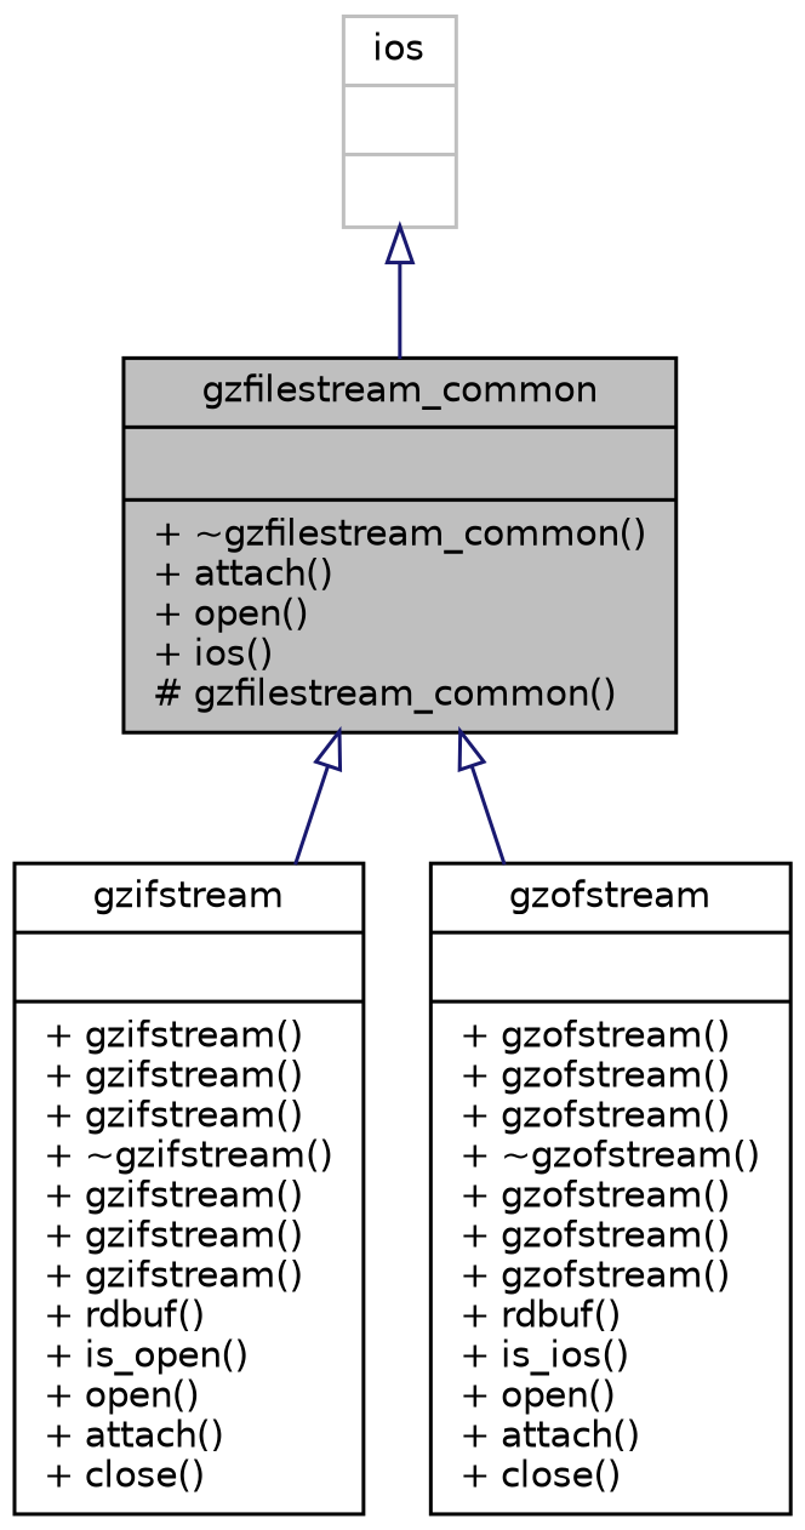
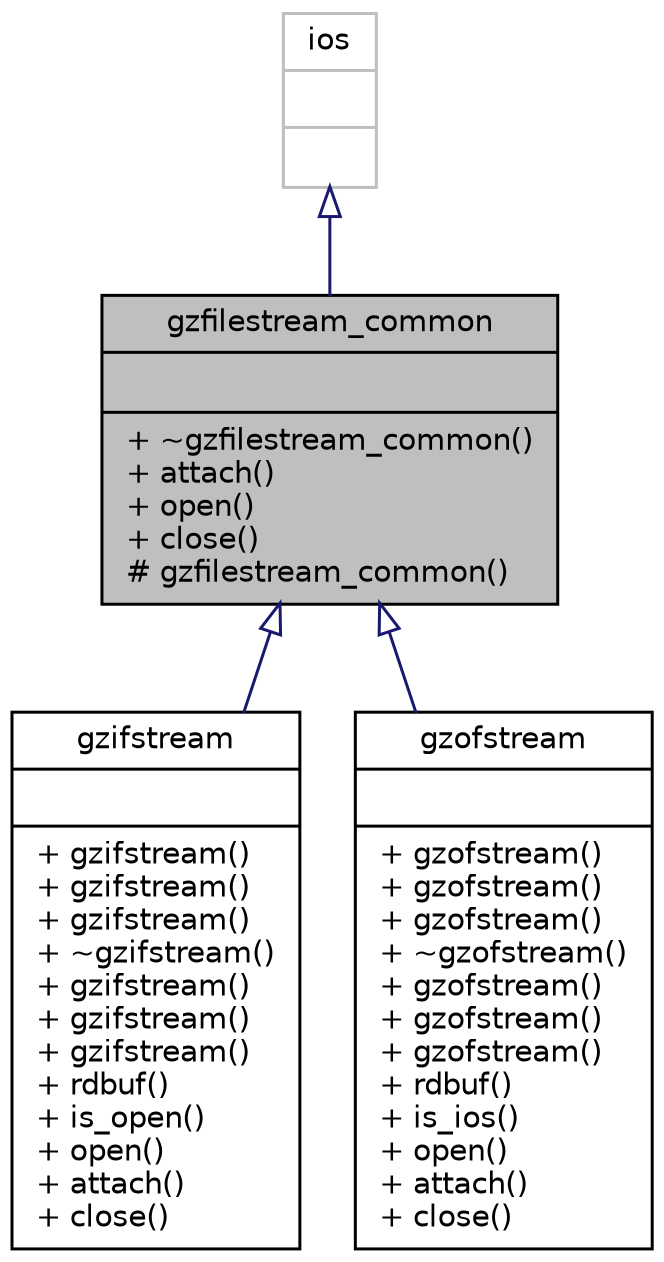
  digraph {
    node [color=black fillcolor=white fontname=Helvetica fontsize=10 shape=record style=filled]
    edge [arrowtail=onormal color=midnightblue dir=back fontname=Helvetica fontsize=10 labelfontname=Helvetica labelfontsize=10 style=solid]
-   n1 [fillcolor=grey75 fontcolor=black height=0.2 label="{gzfilestream_common\n||+ ~gzfilestream_common()\l+ attach()\l+ open()\l+ ios()\l# gzfilestream_common()\l}" width=0.4]
+   n1 [fillcolor=grey75 fontcolor=black height=0.2 label="{gzfilestream_common\n||+ ~gzfilestream_common()\l+ attach()\l+ open()\l+ close()\l# gzfilestream_common()\l}" width=0.4]
    n2 [height=0.2 label="{gzifstream\n||+ gzifstream()\l+ gzifstream()\l+ gzifstream()\l+ ~gzifstream()\l+ gzifstream()\l+ gzifstream()\l+ gzifstream()\l+ rdbuf()\l+ is_open()\l+ open()\l+ attach()\l+ close()\l}" width=0.4]
    n3 [height=0.2 label="{gzofstream\n||+ gzofstream()\l+ gzofstream()\l+ gzofstream()\l+ ~gzofstream()\l+ gzofstream()\l+ gzofstream()\l+ gzofstream()\l+ rdbuf()\l+ is_ios()\l+ open()\l+ attach()\l+ close()\l}" width=0.4]
    n4 [color=grey75 height=0.2 label="{ios\n||}" width=0.4]
    n1 -> n2
    n1 -> n3
    n4 -> n1
  }
